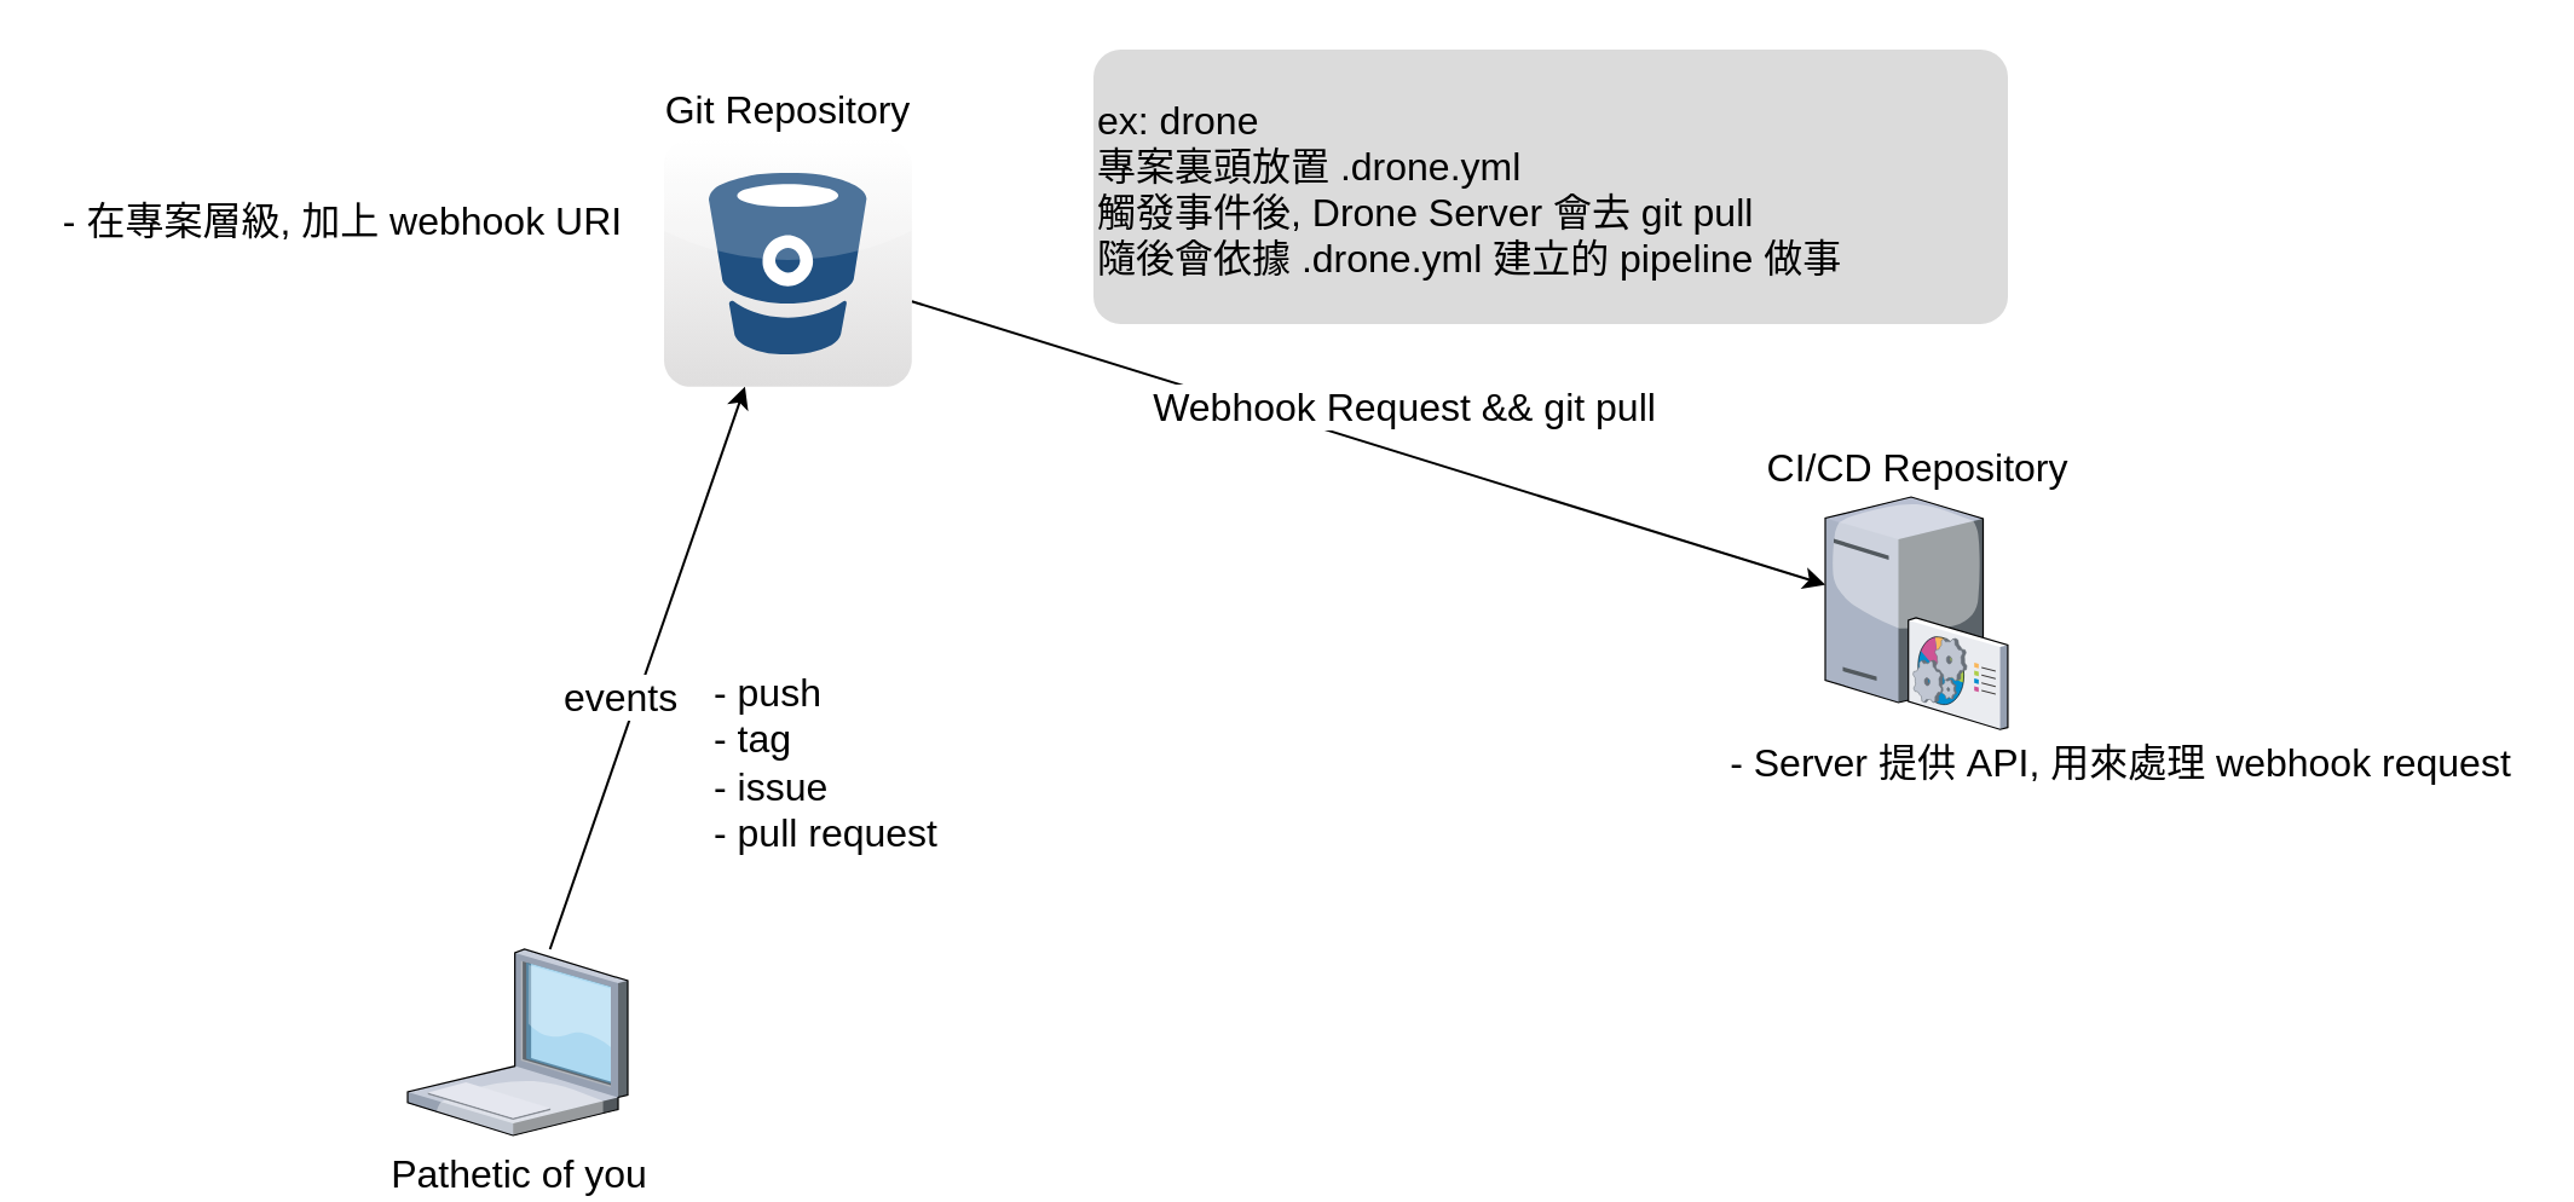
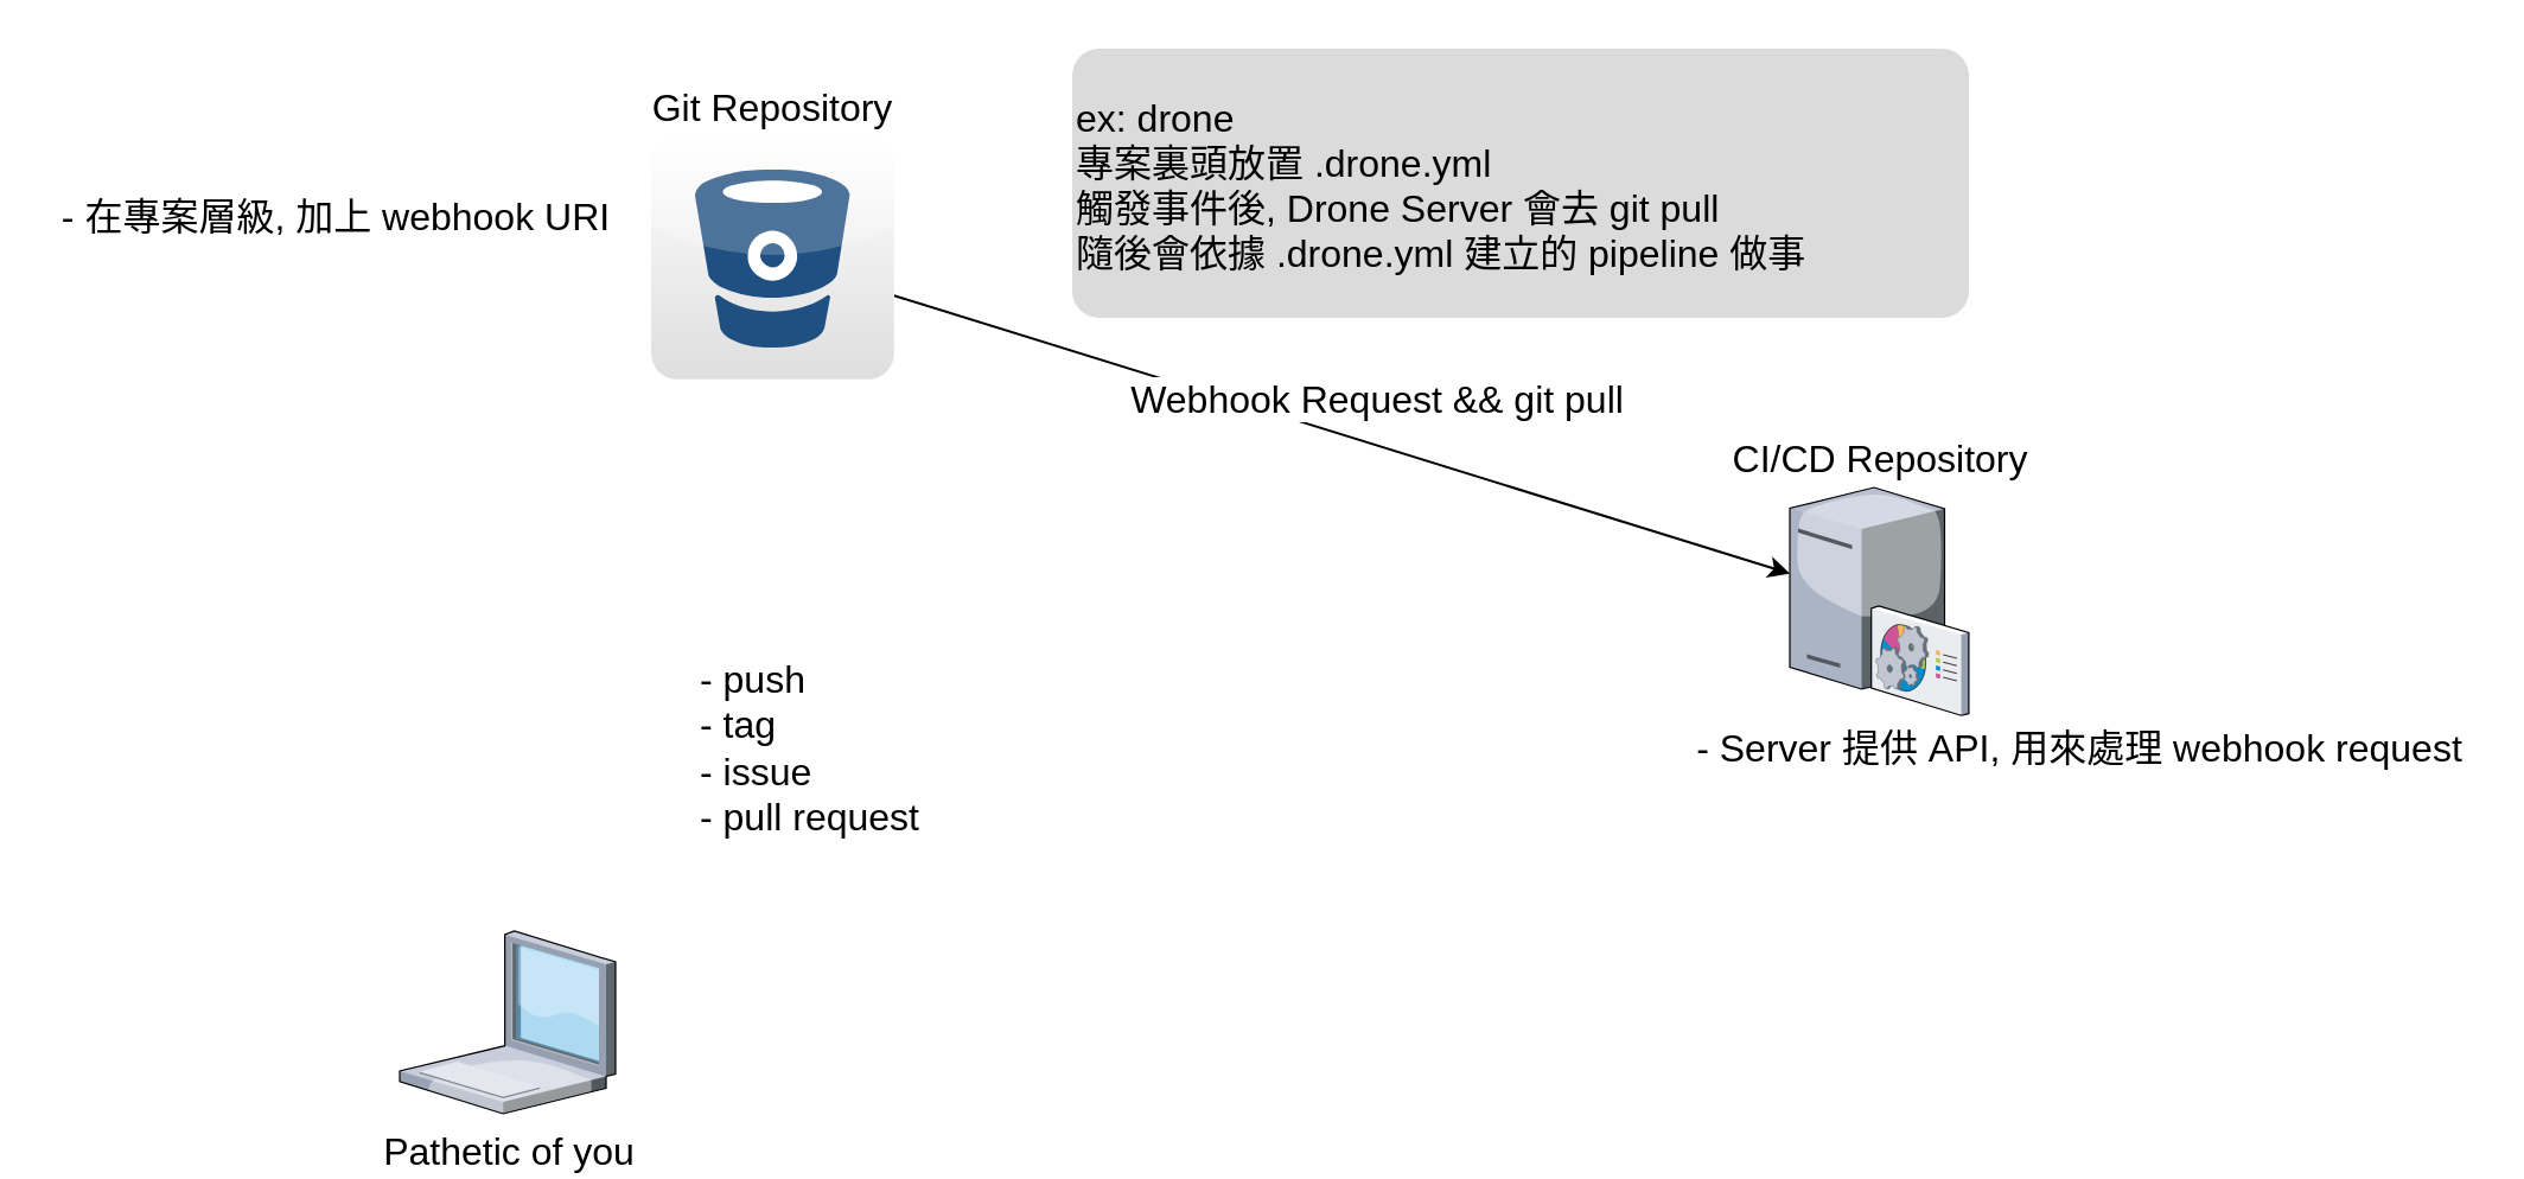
  <mxCell id="0" />
  <mxCell id="1" parent="0" />
  <mxCell id="2" value="" style="edgeStyle=none;rounded=0;orthogonalLoop=1;jettySize=auto;html=1;fontSize=16;" edge="1" parent="1" source="8" target="7"><mxGeometry relative="1" as="geometry"><mxPoint x="454" y="98" as="targetPoint" /></mxGeometry></mxCell>
  <mxCell id="3" value="Webhook Request &amp;amp;&amp;amp; git pull" style="edgeLabel;html=1;align=center;verticalAlign=middle;resizable=0;points=[];fontSize=16;" vertex="1" connectable="0" parent="2"><mxGeometry x="-0.169" y="1" relative="1" as="geometry"><mxPoint x="46.67" y="-3.75" as="offset" /></mxGeometry></mxCell>
- <mxCell id="4" value="" style="rounded=0;orthogonalLoop=1;jettySize=auto;html=1;" edge="1" parent="1" source="6" target="8"><mxGeometry relative="1" as="geometry" /></mxCell>
- <mxCell id="5" value="events" style="edgeLabel;html=1;align=center;verticalAlign=middle;resizable=0;points=[];fontSize=16;" vertex="1" connectable="0" parent="4"><mxGeometry x="-0.193" y="-4" relative="1" as="geometry"><mxPoint x="-7.31" y="-12.65" as="offset" /></mxGeometry></mxCell>
  <mxCell id="6" value="Pathetic of you" style="verticalLabelPosition=bottom;aspect=fixed;html=1;verticalAlign=top;strokeColor=none;align=center;outlineConnect=0;shape=mxgraph.citrix.laptop_1;fontSize=16;" vertex="1" parent="1"><mxGeometry x="168" y="392" width="91" height="77" as="geometry" /></mxCell>
  <mxCell id="7" value="CI/CD Repository" style="verticalLabelPosition=top;aspect=fixed;html=1;verticalAlign=bottom;strokeColor=none;align=center;outlineConnect=0;shape=mxgraph.citrix.command_center;fontSize=16;labelPosition=center;" vertex="1" parent="1"><mxGeometry x="754" y="205" width="75.5" height="96" as="geometry" /></mxCell>
  <mxCell id="8" value="Git Repository" style="dashed=0;outlineConnect=0;html=1;align=center;labelPosition=center;verticalLabelPosition=top;verticalAlign=bottom;shape=mxgraph.webicons.bitbucket;gradientColor=#DFDEDE;fontSize=16;" vertex="1" parent="1"><mxGeometry x="274" y="57" width="102.4" height="102.4" as="geometry" /></mxCell>
  <mxCell id="9" value="- 在專案層級, 加上 webhook URI" style="text;html=1;align=center;verticalAlign=middle;resizable=0;points=[];autosize=1;fontSize=16;" vertex="1" parent="1"><mxGeometry x="20" y="79" width="241" height="23" as="geometry" /></mxCell>
  <mxCell id="10" value="- push&lt;br&gt;- tag&lt;br&gt;- issue&lt;br&gt;- pull request" style="text;html=1;align=left;verticalAlign=middle;resizable=0;points=[];autosize=1;fontSize=16;labelPosition=center;verticalLabelPosition=middle;" vertex="1" parent="1"><mxGeometry x="293" y="275" width="103" height="80" as="geometry" /></mxCell>
  <mxCell id="11" value="- Server 提供 API, 用來處理 webhook request" style="text;html=1;align=center;verticalAlign=middle;resizable=0;points=[];autosize=1;fontSize=16;" vertex="1" parent="1"><mxGeometry x="709" y="303.5" width="333" height="23" as="geometry" /></mxCell>
  <mxCell id="12" value="ex: drone&#10;專案裏頭放置 .drone.yml&#10;觸發事件後, Drone Server 會去 git pull&#10;隨後會依據 .drone.yml 建立的 pipeline 做事" style="rounded=1;arcSize=10;strokeColor=none;fillColor=#DBDBDB;gradientColor=none;fontSize=16;align=left;" vertex="1" parent="1"><mxGeometry x="451.5" y="20" width="378" height="113.5" as="geometry" /></mxCell>
